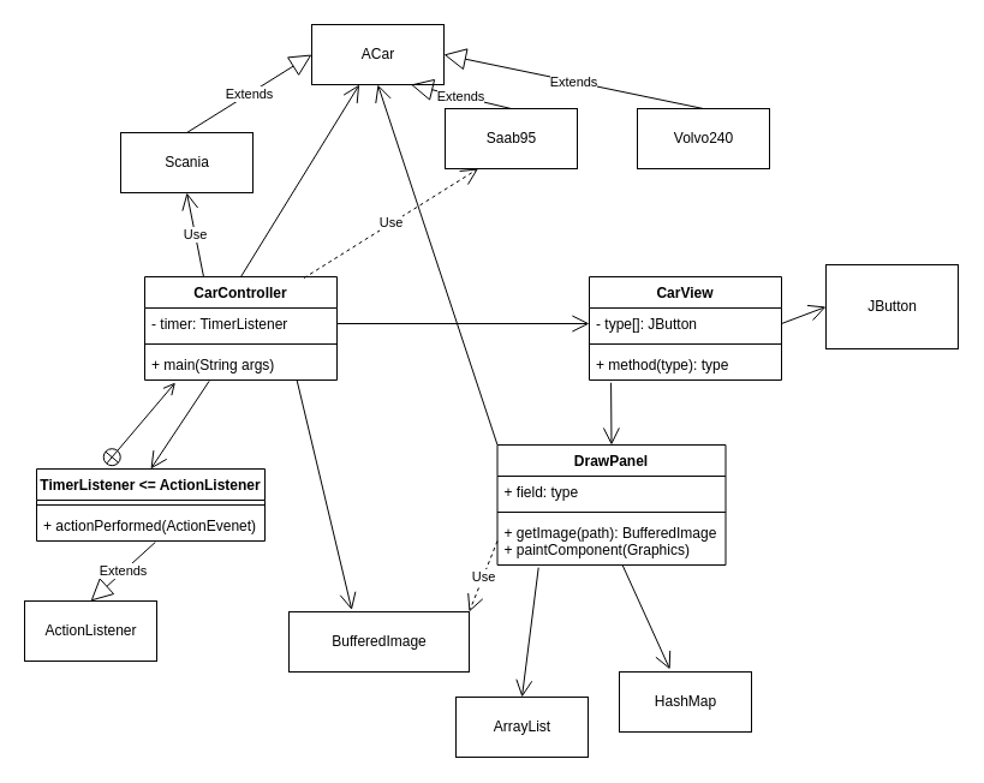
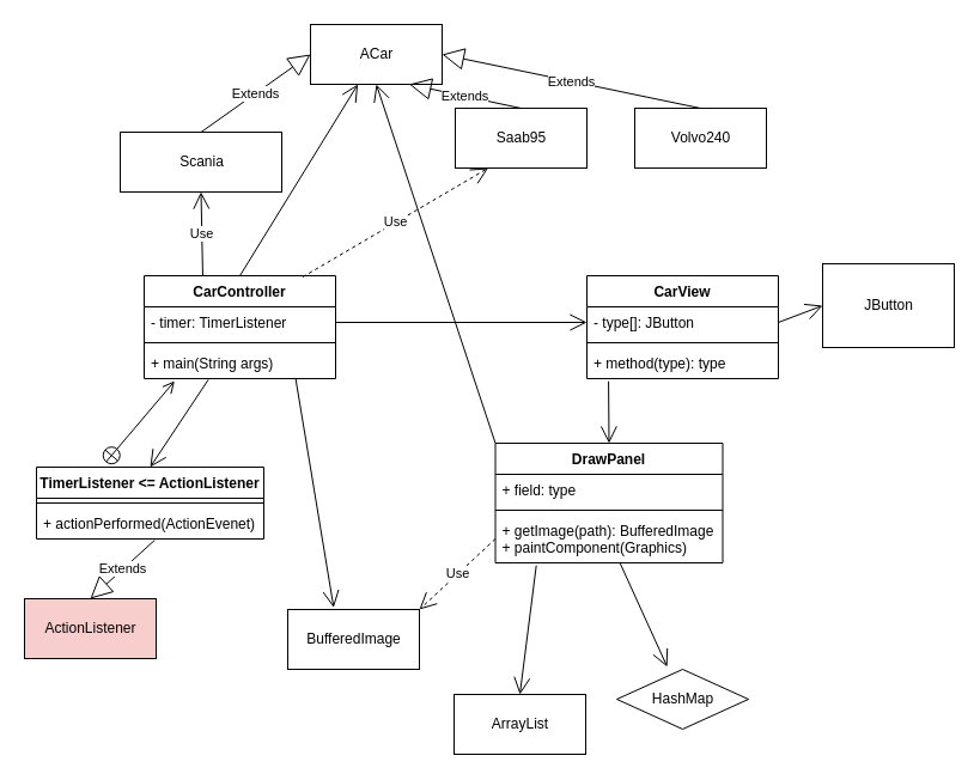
  <mxCell id="0" />
  <mxCell id="1" parent="0" />
- <mxCell id="2" value="Scania" style="html=1;" parent="1" vertex="1"><mxGeometry x="100" y="110" width="110" height="50" as="geometry" /></mxCell>
- <mxCell id="3" value="Saab95" style="html=1;" parent="1" vertex="1"><mxGeometry x="370" y="90" width="110" height="50" as="geometry" /></mxCell>
+ <mxCell id="2" value="Scania" style="html=1;" parent="1" vertex="1"><mxGeometry x="100" y="110" width="135" height="50" as="geometry" /></mxCell>
+ <mxCell id="3" value="Saab95" style="html=1;" parent="1" vertex="1"><mxGeometry x="380" y="90" width="110" height="50" as="geometry" /></mxCell>
  <mxCell id="4" value="Volvo240" style="html=1;" parent="1" vertex="1"><mxGeometry x="530" y="90" width="110" height="50" as="geometry" /></mxCell>
  <mxCell id="5" value="CarController" style="swimlane;fontStyle=1;align=center;verticalAlign=top;childLayout=stackLayout;horizontal=1;startSize=26;horizontalStack=0;resizeParent=1;resizeParentMax=0;resizeLast=0;collapsible=1;marginBottom=0;" parent="1" vertex="1"><mxGeometry x="120" y="230" width="160" height="86" as="geometry" /></mxCell>
  <mxCell id="6" value="- timer: TimerListener" style="text;strokeColor=none;fillColor=none;align=left;verticalAlign=top;spacingLeft=4;spacingRight=4;overflow=hidden;rotatable=0;points=[[0,0.5],[1,0.5]];portConstraint=eastwest;" parent="5" vertex="1"><mxGeometry y="26" width="160" height="26" as="geometry" /></mxCell>
  <mxCell id="7" value="" style="line;strokeWidth=1;fillColor=none;align=left;verticalAlign=middle;spacingTop=-1;spacingLeft=3;spacingRight=3;rotatable=0;labelPosition=right;points=[];portConstraint=eastwest;" parent="5" vertex="1"><mxGeometry y="52" width="160" height="8" as="geometry" /></mxCell>
  <mxCell id="8" value="+ main(String args)&#10;" style="text;strokeColor=none;fillColor=none;align=left;verticalAlign=top;spacingLeft=4;spacingRight=4;overflow=hidden;rotatable=0;points=[[0,0.5],[1,0.5]];portConstraint=eastwest;" parent="5" vertex="1"><mxGeometry y="60" width="160" height="26" as="geometry" /></mxCell>
  <mxCell id="9" value="TimerListener &lt;= ActionListener" style="swimlane;fontStyle=1;align=center;verticalAlign=top;childLayout=stackLayout;horizontal=1;startSize=26;horizontalStack=0;resizeParent=1;resizeParentMax=0;resizeLast=0;collapsible=1;marginBottom=0;" parent="1" vertex="1"><mxGeometry x="30" y="390" width="190" height="60" as="geometry" /></mxCell>
  <mxCell id="10" value="" style="line;strokeWidth=1;fillColor=none;align=left;verticalAlign=middle;spacingTop=-1;spacingLeft=3;spacingRight=3;rotatable=0;labelPosition=right;points=[];portConstraint=eastwest;" parent="9" vertex="1"><mxGeometry y="26" width="190" height="8" as="geometry" /></mxCell>
  <mxCell id="11" value="+ actionPerformed(ActionEvenet)" style="text;strokeColor=none;fillColor=none;align=left;verticalAlign=top;spacingLeft=4;spacingRight=4;overflow=hidden;rotatable=0;points=[[0,0.5],[1,0.5]];portConstraint=eastwest;" parent="9" vertex="1"><mxGeometry y="34" width="190" height="26" as="geometry" /></mxCell>
  <mxCell id="12" value="CarView" style="swimlane;fontStyle=1;align=center;verticalAlign=top;childLayout=stackLayout;horizontal=1;startSize=26;horizontalStack=0;resizeParent=1;resizeParentMax=0;resizeLast=0;collapsible=1;marginBottom=0;" parent="1" vertex="1"><mxGeometry x="490" y="230" width="160" height="86" as="geometry" /></mxCell>
  <mxCell id="13" value="- type[]: JButton" style="text;strokeColor=none;fillColor=none;align=left;verticalAlign=top;spacingLeft=4;spacingRight=4;overflow=hidden;rotatable=0;points=[[0,0.5],[1,0.5]];portConstraint=eastwest;" parent="12" vertex="1"><mxGeometry y="26" width="160" height="26" as="geometry" /></mxCell>
  <mxCell id="14" value="" style="line;strokeWidth=1;fillColor=none;align=left;verticalAlign=middle;spacingTop=-1;spacingLeft=3;spacingRight=3;rotatable=0;labelPosition=right;points=[];portConstraint=eastwest;" parent="12" vertex="1"><mxGeometry y="52" width="160" height="8" as="geometry" /></mxCell>
  <mxCell id="15" value="+ method(type): type" style="text;strokeColor=none;fillColor=none;align=left;verticalAlign=top;spacingLeft=4;spacingRight=4;overflow=hidden;rotatable=0;points=[[0,0.5],[1,0.5]];portConstraint=eastwest;" parent="12" vertex="1"><mxGeometry y="60" width="160" height="26" as="geometry" /></mxCell>
  <mxCell id="16" value="DrawPanel" style="swimlane;fontStyle=1;align=center;verticalAlign=top;childLayout=stackLayout;horizontal=1;startSize=26;horizontalStack=0;resizeParent=1;resizeParentMax=0;resizeLast=0;collapsible=1;marginBottom=0;" parent="1" vertex="1"><mxGeometry x="413.5" y="370" width="190" height="100" as="geometry" /></mxCell>
  <mxCell id="17" value="+ field: type" style="text;strokeColor=none;fillColor=none;align=left;verticalAlign=top;spacingLeft=4;spacingRight=4;overflow=hidden;rotatable=0;points=[[0,0.5],[1,0.5]];portConstraint=eastwest;" parent="16" vertex="1"><mxGeometry y="26" width="190" height="26" as="geometry" /></mxCell>
  <mxCell id="18" value="" style="line;strokeWidth=1;fillColor=none;align=left;verticalAlign=middle;spacingTop=-1;spacingLeft=3;spacingRight=3;rotatable=0;labelPosition=right;points=[];portConstraint=eastwest;" parent="16" vertex="1"><mxGeometry y="52" width="190" height="8" as="geometry" /></mxCell>
  <mxCell id="19" value="+ getImage(path): BufferedImage&#10;+ paintComponent(Graphics)" style="text;strokeColor=none;fillColor=none;align=left;verticalAlign=top;spacingLeft=4;spacingRight=4;overflow=hidden;rotatable=0;points=[[0,0.5],[1,0.5]];portConstraint=eastwest;" parent="16" vertex="1"><mxGeometry y="60" width="190" height="40" as="geometry" /></mxCell>
  <mxCell id="20" value="ACar" style="html=1;" parent="1" vertex="1"><mxGeometry x="259" y="20" width="110" height="50" as="geometry" /></mxCell>
  <mxCell id="21" value="Extends" style="endArrow=block;endSize=16;endFill=0;html=1;exitX=0.5;exitY=0;exitDx=0;exitDy=0;entryX=0;entryY=0.5;entryDx=0;entryDy=0;" parent="1" source="2" target="20" edge="1"><mxGeometry width="160" relative="1" as="geometry"><mxPoint x="230" y="50" as="sourcePoint" /><mxPoint x="70" y="50" as="targetPoint" /></mxGeometry></mxCell>
  <mxCell id="22" value="Extends" style="endArrow=block;endSize=16;endFill=0;html=1;exitX=0.5;exitY=0;exitDx=0;exitDy=0;entryX=0.75;entryY=1;entryDx=0;entryDy=0;" parent="1" source="3" target="20" edge="1"><mxGeometry width="160" relative="1" as="geometry"><mxPoint x="620" y="20" as="sourcePoint" /><mxPoint x="460" y="20" as="targetPoint" /></mxGeometry></mxCell>
  <mxCell id="23" value="Extends" style="endArrow=block;endSize=16;endFill=0;html=1;exitX=0.5;exitY=0;exitDx=0;exitDy=0;entryX=1;entryY=0.5;entryDx=0;entryDy=0;" parent="1" source="4" target="20" edge="1"><mxGeometry width="160" relative="1" as="geometry"><mxPoint x="660" y="40" as="sourcePoint" /><mxPoint x="380" y="40" as="targetPoint" /></mxGeometry></mxCell>
  <mxCell id="24" value="" style="endArrow=open;startArrow=circlePlus;endFill=0;startFill=0;endSize=8;html=1;exitX=0.303;exitY=-0.062;exitDx=0;exitDy=0;exitPerimeter=0;entryX=0.159;entryY=1.079;entryDx=0;entryDy=0;entryPerimeter=0;" parent="1" source="9" target="8" edge="1"><mxGeometry width="160" relative="1" as="geometry"><mxPoint x="160" y="330" as="sourcePoint" /><mxPoint x="20" y="350" as="targetPoint" /></mxGeometry></mxCell>
- <mxCell id="25" value="ActionListener" style="html=1;" parent="1" vertex="1"><mxGeometry x="20" y="500" width="110" height="50" as="geometry" /></mxCell>
+ <mxCell id="25" value="ActionListener" style="html=1;fillColor=#f8cecc;" parent="1" vertex="1"><mxGeometry x="20" y="500" width="110" height="50" as="geometry" /></mxCell>
  <mxCell id="26" value="" style="endArrow=open;endFill=1;endSize=12;html=1;exitX=0.5;exitY=0;exitDx=0;exitDy=0;" parent="1" source="5" target="20" edge="1"><mxGeometry width="160" relative="1" as="geometry"><mxPoint x="510" y="260" as="sourcePoint" /><mxPoint x="350" y="260" as="targetPoint" /></mxGeometry></mxCell>
  <mxCell id="27" value="JButton" style="html=1;" parent="1" vertex="1"><mxGeometry x="687" y="220" width="110" height="70" as="geometry" /></mxCell>
  <mxCell id="28" value="" style="endArrow=open;endFill=1;endSize=12;html=1;exitX=0;exitY=0;exitDx=0;exitDy=0;entryX=0.5;entryY=1;entryDx=0;entryDy=0;" parent="1" source="16" target="20" edge="1"><mxGeometry width="160" relative="1" as="geometry"><mxPoint x="510" y="310" as="sourcePoint" /><mxPoint x="350" y="310" as="targetPoint" /></mxGeometry></mxCell>
- <mxCell id="29" value="BufferedImage" style="html=1;" parent="1" vertex="1"><mxGeometry x="240" y="509" width="150" height="50" as="geometry" /></mxCell>
- <mxCell id="30" value="HashMap" style="html=1;" parent="1" vertex="1"><mxGeometry x="515" y="559" width="110" height="50" as="geometry" /></mxCell>
+ <mxCell id="29" value="BufferedImage" style="html=1;" parent="1" vertex="1"><mxGeometry x="240" y="509" width="110" height="50" as="geometry" /></mxCell>
+ <mxCell id="30" value="HashMap" style="rhombus;html=1;" parent="1" vertex="1"><mxGeometry x="515" y="559" width="110" height="50" as="geometry" /></mxCell>
  <mxCell id="31" value="ArrayList" style="html=1;" parent="1" vertex="1"><mxGeometry x="379" y="580" width="110" height="50" as="geometry" /></mxCell>
  <mxCell id="32" value="Use" style="endArrow=open;endSize=12;dashed=0;html=1;exitX=0.306;exitY=-0.002;exitDx=0;exitDy=0;entryX=0.5;entryY=1;entryDx=0;entryDy=0;exitPerimeter=0;" parent="1" source="5" target="2" edge="1"><mxGeometry width="160" relative="1" as="geometry"><mxPoint x="190" y="190" as="sourcePoint" /><mxPoint x="30" y="190" as="targetPoint" /></mxGeometry></mxCell>
  <mxCell id="33" value="Use" style="endArrow=open;endSize=12;dashed=1;html=1;exitX=0.828;exitY=0.012;exitDx=0;exitDy=0;entryX=0.25;entryY=1;entryDx=0;entryDy=0;exitPerimeter=0;" parent="1" source="5" target="3" edge="1"><mxGeometry width="160" relative="1" as="geometry"><mxPoint x="670" y="30" as="sourcePoint" /><mxPoint x="510" y="30" as="targetPoint" /></mxGeometry></mxCell>
  <mxCell id="34" value="" style="endArrow=open;endFill=1;endSize=12;html=1;exitX=1;exitY=0.5;exitDx=0;exitDy=0;entryX=0;entryY=0.5;entryDx=0;entryDy=0;" parent="1" source="6" target="13" edge="1"><mxGeometry width="160" relative="1" as="geometry"><mxPoint x="520" y="330" as="sourcePoint" /><mxPoint x="360" y="330" as="targetPoint" /></mxGeometry></mxCell>
  <mxCell id="35" value="" style="endArrow=open;endFill=1;endSize=12;html=1;exitX=1;exitY=0.5;exitDx=0;exitDy=0;entryX=0;entryY=0.5;entryDx=0;entryDy=0;" parent="1" source="13" target="27" edge="1"><mxGeometry width="160" relative="1" as="geometry"><mxPoint x="800" y="150" as="sourcePoint" /><mxPoint x="640" y="150" as="targetPoint" /></mxGeometry></mxCell>
  <mxCell id="36" value="" style="endArrow=open;endFill=1;endSize=12;html=1;entryX=0.383;entryY=-0.042;entryDx=0;entryDy=0;entryPerimeter=0;" parent="1" source="19" target="30" edge="1"><mxGeometry width="160" relative="1" as="geometry"><mxPoint x="430" y="510" as="sourcePoint" /><mxPoint x="270" y="510" as="targetPoint" /></mxGeometry></mxCell>
  <mxCell id="37" value="" style="endArrow=open;endFill=1;endSize=12;html=1;exitX=0.18;exitY=1.054;exitDx=0;exitDy=0;entryX=0.5;entryY=0;entryDx=0;entryDy=0;exitPerimeter=0;" parent="1" source="19" target="31" edge="1"><mxGeometry width="160" relative="1" as="geometry"><mxPoint x="550" y="510" as="sourcePoint" /><mxPoint x="390" y="510" as="targetPoint" /></mxGeometry></mxCell>
  <mxCell id="38" value="Use" style="endArrow=open;endSize=12;dashed=1;html=1;exitX=0;exitY=0.5;exitDx=0;exitDy=0;entryX=1;entryY=0;entryDx=0;entryDy=0;" parent="1" source="19" target="29" edge="1"><mxGeometry width="160" relative="1" as="geometry"><mxPoint x="730" y="500" as="sourcePoint" /><mxPoint x="570" y="500" as="targetPoint" /></mxGeometry></mxCell>
  <mxCell id="39" value="" style="endArrow=open;endFill=1;endSize=12;html=1;exitX=0.113;exitY=1.086;exitDx=0;exitDy=0;entryX=0.5;entryY=0;entryDx=0;entryDy=0;exitPerimeter=0;" parent="1" source="15" target="16" edge="1"><mxGeometry width="160" relative="1" as="geometry"><mxPoint x="470" y="340" as="sourcePoint" /><mxPoint x="310" y="340" as="targetPoint" /></mxGeometry></mxCell>
  <mxCell id="40" value="" style="endArrow=open;endFill=1;endSize=12;html=1;entryX=0.349;entryY=-0.031;entryDx=0;entryDy=0;entryPerimeter=0;exitX=0.791;exitY=0.989;exitDx=0;exitDy=0;exitPerimeter=0;" parent="1" source="8" target="29" edge="1"><mxGeometry width="160" relative="1" as="geometry"><mxPoint x="350" y="470" as="sourcePoint" /><mxPoint x="280" y="500" as="targetPoint" /></mxGeometry></mxCell>
  <mxCell id="41" value="Extends" style="endArrow=block;endSize=16;endFill=0;html=1;exitX=0.52;exitY=1.038;exitDx=0;exitDy=0;entryX=0.5;entryY=0;entryDx=0;entryDy=0;exitPerimeter=0;" parent="1" source="11" target="25" edge="1"><mxGeometry width="160" relative="1" as="geometry"><mxPoint x="220" y="490" as="sourcePoint" /><mxPoint x="60" y="490" as="targetPoint" /></mxGeometry></mxCell>
  <mxCell id="42" value="" style="endArrow=open;endFill=1;endSize=12;html=1;exitX=0.335;exitY=1.034;exitDx=0;exitDy=0;entryX=0.5;entryY=0;entryDx=0;entryDy=0;exitPerimeter=0;" parent="1" source="8" target="9" edge="1"><mxGeometry width="160" relative="1" as="geometry"><mxPoint x="210" y="360" as="sourcePoint" /><mxPoint x="270" y="340" as="targetPoint" /></mxGeometry></mxCell>
